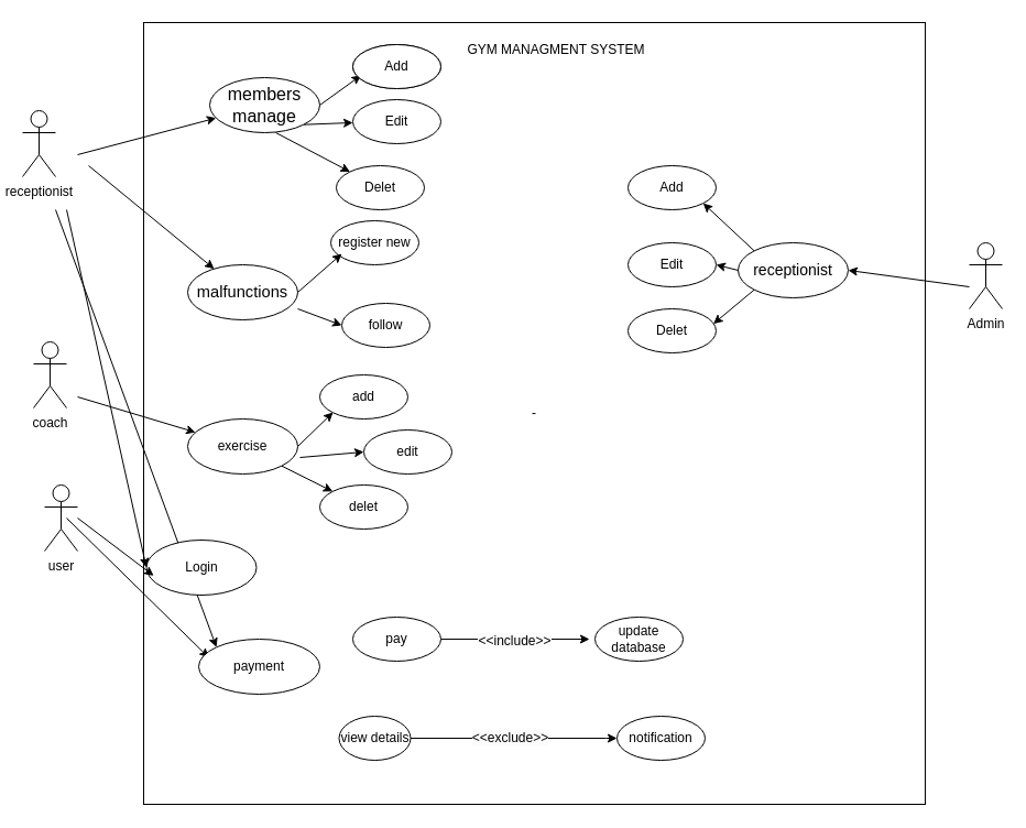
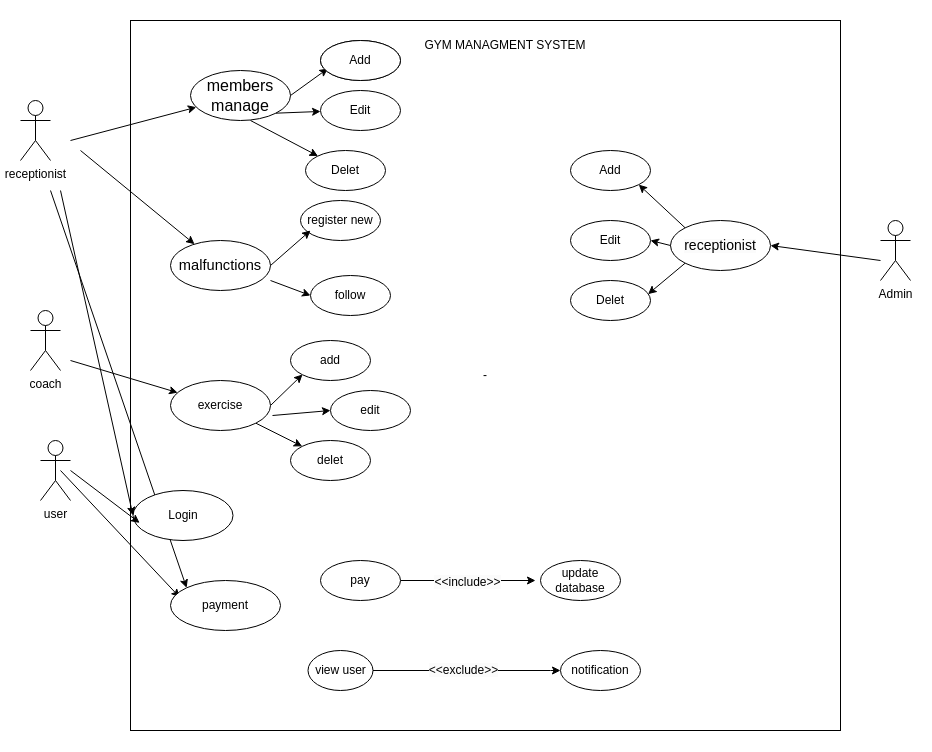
  <mxCell id="0" />
  <mxCell id="1" parent="0" />
  <mxCell id="2" value="&lt;div&gt;receptionist&lt;/div&gt;" style="shape=umlActor;verticalLabelPosition=bottom;verticalAlign=top;html=1;outlineConnect=0;" parent="1" vertex="1"><mxGeometry x="20" y="100" width="30" height="60" as="geometry" /></mxCell>
  <mxCell id="3" value="user" style="shape=umlActor;verticalLabelPosition=bottom;verticalAlign=top;html=1;outlineConnect=0;" parent="1" vertex="1"><mxGeometry x="40" y="440" width="30" height="60" as="geometry" /></mxCell>
  <mxCell id="4" value="&lt;br&gt;-&lt;div&gt;&lt;br/&gt;&lt;/div&gt;" style="whiteSpace=wrap;html=1;aspect=fixed;direction=east;" parent="1" vertex="1"><mxGeometry x="130" y="20" width="710" height="710" as="geometry" /></mxCell>
  <mxCell id="5" value="&lt;font size=&quot;3&quot;&gt;members&lt;/font&gt;&lt;div&gt;&lt;font size=&quot;3&quot;&gt;manage&lt;/font&gt;&lt;/div&gt;" style="ellipse;whiteSpace=wrap;html=1;" parent="1" vertex="1"><mxGeometry x="190" y="70" width="100" height="50" as="geometry" /></mxCell>
  <mxCell id="6" value="&lt;span id=&quot;docs-internal-guid-0da1855b-7fff-348a-785c-f780212f575f&quot;&gt;&lt;span style=&quot;font-size: 11pt; font-family: Arial, sans-serif; background-color: transparent; font-variant-numeric: normal; font-variant-east-asian: normal; font-variant-alternates: normal; font-variant-position: normal; font-variant-emoji: normal; vertical-align: baseline; white-space-collapse: preserve;&quot;&gt;malfunctions&lt;/span&gt;&lt;/span&gt;" style="ellipse;whiteSpace=wrap;html=1;" parent="1" vertex="1"><mxGeometry x="170" y="240" width="100" height="50" as="geometry" /></mxCell>
  <mxCell id="7" value="Add" style="ellipse;whiteSpace=wrap;html=1;" parent="1" vertex="1"><mxGeometry x="320" y="40" width="80" height="40" as="geometry" /></mxCell>
  <mxCell id="8" value="register new" style="ellipse;whiteSpace=wrap;html=1;" parent="1" vertex="1"><mxGeometry x="300" y="200" width="80" height="40" as="geometry" /></mxCell>
  <mxCell id="9" value="delet" style="ellipse;whiteSpace=wrap;html=1;" parent="1" vertex="1"><mxGeometry x="290" y="440" width="80" height="40" as="geometry" /></mxCell>
  <mxCell id="10" value="add" style="ellipse;whiteSpace=wrap;html=1;" parent="1" vertex="1"><mxGeometry x="290" y="340" width="80" height="40" as="geometry" /></mxCell>
  <mxCell id="11" value="follow" style="ellipse;whiteSpace=wrap;html=1;" parent="1" vertex="1"><mxGeometry x="310" y="275" width="80" height="40" as="geometry" /></mxCell>
  <mxCell id="12" value="edit" style="ellipse;whiteSpace=wrap;html=1;" parent="1" vertex="1"><mxGeometry x="330" y="390" width="80" height="40" as="geometry" /></mxCell>
  <mxCell id="13" value="Edit" style="ellipse;whiteSpace=wrap;html=1;" parent="1" vertex="1"><mxGeometry x="320" y="90" width="80" height="40" as="geometry" /></mxCell>
  <mxCell id="14" value="Delet" style="ellipse;whiteSpace=wrap;html=1;" parent="1" vertex="1"><mxGeometry x="305" y="150" width="80" height="40" as="geometry" /></mxCell>
  <mxCell id="15" value="update database" style="ellipse;whiteSpace=wrap;html=1;" parent="1" vertex="1"><mxGeometry x="540" y="560" width="80" height="40" as="geometry" /></mxCell>
- <mxCell id="16" value="view details" style="ellipse;whiteSpace=wrap;html=1;" parent="1" vertex="1"><mxGeometry x="307.5" y="650" width="65" height="40" as="geometry" /></mxCell>
+ <mxCell id="16" value="view user" style="ellipse;whiteSpace=wrap;html=1;" parent="1" vertex="1"><mxGeometry x="307.5" y="650" width="65" height="40" as="geometry" /></mxCell>
  <mxCell id="17" style="edgeStyle=orthogonalEdgeStyle;rounded=0;orthogonalLoop=1;jettySize=auto;html=1;entryX=0;entryY=0.5;entryDx=0;entryDy=0;" parent="1" edge="1"><mxGeometry relative="1" as="geometry"><mxPoint x="400" y="580" as="sourcePoint" /><mxPoint x="535" y="580" as="targetPoint" /></mxGeometry></mxCell>
  <mxCell id="18" value="&lt;span style=&quot;font-size: 12px; text-wrap-mode: wrap; background-color: rgb(251, 251, 251);&quot;&gt;&amp;lt;&amp;lt;include&amp;gt;&amp;gt;&lt;/span&gt;" style="edgeLabel;html=1;align=center;verticalAlign=middle;resizable=0;points=[];" parent="17" connectable="0" vertex="1"><mxGeometry x="-0.024" y="-1" relative="1" as="geometry"><mxPoint as="offset" /></mxGeometry></mxCell>
  <mxCell id="19" value="pay" style="ellipse;whiteSpace=wrap;html=1;strokeColor=default;" parent="1" vertex="1"><mxGeometry x="320" y="560" width="80" height="40" as="geometry" /></mxCell>
  <mxCell id="20" value="notification" style="ellipse;whiteSpace=wrap;html=1;" parent="1" vertex="1"><mxGeometry x="560" y="650" width="80" height="40" as="geometry" /></mxCell>
  <mxCell id="21" style="edgeStyle=orthogonalEdgeStyle;rounded=0;orthogonalLoop=1;jettySize=auto;html=1;" parent="1" source="16" edge="1"><mxGeometry relative="1" as="geometry"><mxPoint x="560" y="670" as="targetPoint" /><Array as="points"><mxPoint x="550" y="670" /><mxPoint x="550" y="670" /></Array></mxGeometry></mxCell>
  <mxCell id="22" value="&lt;span style=&quot;font-size: 12px; text-wrap-mode: wrap; background-color: rgb(251, 251, 251);&quot;&gt;&amp;lt;&amp;lt;exclude&amp;gt;&amp;gt;&lt;/span&gt;" style="edgeLabel;html=1;align=center;verticalAlign=middle;resizable=0;points=[];" parent="21" connectable="0" vertex="1"><mxGeometry x="-0.035" y="1" relative="1" as="geometry"><mxPoint as="offset" /></mxGeometry></mxCell>
  <mxCell id="23" value="" style="endArrow=classic;html=1;rounded=0;" parent="1" target="5" edge="1"><mxGeometry width="50" height="50" relative="1" as="geometry"><mxPoint x="70" y="140" as="sourcePoint" /><mxPoint x="120" y="90" as="targetPoint" /></mxGeometry></mxCell>
  <mxCell id="24" value="" style="endArrow=classic;html=1;rounded=0;" parent="1" target="6" edge="1"><mxGeometry width="50" height="50" relative="1" as="geometry"><mxPoint x="80" y="150" as="sourcePoint" /><mxPoint x="130" y="100" as="targetPoint" /></mxGeometry></mxCell>
  <mxCell id="25" value="" style="endArrow=classic;html=1;rounded=0;entryX=0.093;entryY=0.7;entryDx=0;entryDy=0;entryPerimeter=0;exitX=1;exitY=0.5;exitDx=0;exitDy=0;" parent="1" source="5" target="7" edge="1"><mxGeometry width="50" height="50" relative="1" as="geometry"><mxPoint x="290" y="100" as="sourcePoint" /><mxPoint x="340" y="50" as="targetPoint" /></mxGeometry></mxCell>
  <mxCell id="26" value="" style="endArrow=classic;html=1;rounded=0;exitX=1;exitY=1;exitDx=0;exitDy=0;" parent="1" source="5" target="13" edge="1"><mxGeometry width="50" height="50" relative="1" as="geometry"><mxPoint x="290" y="130" as="sourcePoint" /><mxPoint x="340" y="80" as="targetPoint" /></mxGeometry></mxCell>
  <mxCell id="27" value="" style="endArrow=classic;html=1;rounded=0;" parent="1" target="14" edge="1"><mxGeometry width="50" height="50" relative="1" as="geometry"><mxPoint x="250" y="120" as="sourcePoint" /><mxPoint x="290" y="60" as="targetPoint" /></mxGeometry></mxCell>
  <mxCell id="28" value="" style="endArrow=classic;html=1;rounded=0;exitX=1;exitY=0.5;exitDx=0;exitDy=0;" parent="1" source="6" edge="1"><mxGeometry width="50" height="50" relative="1" as="geometry"><mxPoint x="280" y="260" as="sourcePoint" /><mxPoint x="310" y="230" as="targetPoint" /></mxGeometry></mxCell>
  <mxCell id="29" value="" style="endArrow=classic;html=1;rounded=0;entryX=0;entryY=0.5;entryDx=0;entryDy=0;" parent="1" target="11" edge="1"><mxGeometry width="50" height="50" relative="1" as="geometry"><mxPoint x="270" y="280" as="sourcePoint" /><mxPoint x="290" y="230" as="targetPoint" /></mxGeometry></mxCell>
  <mxCell id="30" value="" style="endArrow=classic;html=1;rounded=0;entryX=0;entryY=1;entryDx=0;entryDy=0;exitX=1;exitY=0.5;exitDx=0;exitDy=0;" parent="1" target="10" edge="1"><mxGeometry width="50" height="50" relative="1" as="geometry"><mxPoint x="270" y="405" as="sourcePoint" /><mxPoint x="330" y="350" as="targetPoint" /><Array as="points"><mxPoint x="302" y="374" /></Array></mxGeometry></mxCell>
  <mxCell id="31" value="" style="endArrow=classic;html=1;rounded=0;entryX=0;entryY=0;entryDx=0;entryDy=0;exitX=1;exitY=1;exitDx=0;exitDy=0;" parent="1" target="9" edge="1"><mxGeometry width="50" height="50" relative="1" as="geometry"><mxPoint x="255.355" y="422.678" as="sourcePoint" /><mxPoint x="330" y="400" as="targetPoint" /></mxGeometry></mxCell>
  <mxCell id="32" value="" style="endArrow=classic;html=1;rounded=0;entryX=0;entryY=0.5;entryDx=0;entryDy=0;" parent="1" target="12" edge="1"><mxGeometry width="50" height="50" relative="1" as="geometry"><mxPoint x="272" y="415" as="sourcePoint" /><mxPoint x="310" y="380" as="targetPoint" /></mxGeometry></mxCell>
  <mxCell id="33" value="exercise" style="ellipse;whiteSpace=wrap;html=1;" parent="1" vertex="1"><mxGeometry x="170" y="380" width="100" height="50" as="geometry" /></mxCell>
  <mxCell id="34" value="" style="endArrow=classic;html=1;rounded=0;entryX=0.084;entryY=0.336;entryDx=0;entryDy=0;entryPerimeter=0;" parent="1" target="36" edge="1"><mxGeometry width="50" height="50" relative="1" as="geometry"><mxPoint x="60" y="470" as="sourcePoint" /><mxPoint x="180" y="545" as="targetPoint" /></mxGeometry></mxCell>
  <mxCell id="35" value="" style="endArrow=classic;html=1;rounded=0;entryX=0;entryY=0;entryDx=0;entryDy=0;" parent="1" target="36" edge="1"><mxGeometry width="50" height="50" relative="1" as="geometry"><mxPoint x="50" y="190" as="sourcePoint" /><mxPoint x="186.6" y="533.6" as="targetPoint" /></mxGeometry></mxCell>
- <mxCell id="36" value="payment" style="ellipse;whiteSpace=wrap;html=1;" parent="1" vertex="1"><mxGeometry x="180" y="580" width="110" height="50" as="geometry" /></mxCell>
+ <mxCell id="36" value="payment" style="ellipse;whiteSpace=wrap;html=1;" parent="1" vertex="1"><mxGeometry x="170" y="580" width="110" height="50" as="geometry" /></mxCell>
  <mxCell id="37" value="Login" style="ellipse;whiteSpace=wrap;html=1;" parent="1" vertex="1"><mxGeometry x="132.5" y="490" width="100" height="50" as="geometry" /></mxCell>
  <mxCell id="38" value="" style="endArrow=classic;html=1;rounded=0;entryX=0;entryY=0.5;entryDx=0;entryDy=0;" parent="1" target="37" edge="1"><mxGeometry width="50" height="50" relative="1" as="geometry"><mxPoint x="60" y="190" as="sourcePoint" /><mxPoint x="110" y="140" as="targetPoint" /></mxGeometry></mxCell>
  <mxCell id="39" value="" style="endArrow=classic;html=1;rounded=0;entryX=0.066;entryY=0.648;entryDx=0;entryDy=0;entryPerimeter=0;" parent="1" target="37" edge="1"><mxGeometry width="50" height="50" relative="1" as="geometry"><mxPoint x="70" y="470" as="sourcePoint" /><mxPoint x="120" y="420" as="targetPoint" /></mxGeometry></mxCell>
  <mxCell id="40" value="Admin&lt;div&gt;&lt;br&gt;&lt;/div&gt;" style="shape=umlActor;verticalLabelPosition=bottom;verticalAlign=top;html=1;outlineConnect=0;" parent="1" vertex="1"><mxGeometry x="880" y="220" width="30" height="60" as="geometry" /></mxCell>
  <mxCell id="41" value="coach&lt;div&gt;&lt;br&gt;&lt;/div&gt;" style="shape=umlActor;verticalLabelPosition=bottom;verticalAlign=top;html=1;outlineConnect=0;" parent="1" vertex="1"><mxGeometry x="30" y="310" width="30" height="60" as="geometry" /></mxCell>
  <mxCell id="42" value="" style="endArrow=classic;html=1;rounded=0;" parent="1" target="33" edge="1"><mxGeometry width="50" height="50" relative="1" as="geometry"><mxPoint x="70" y="360" as="sourcePoint" /><mxPoint x="120" y="310" as="targetPoint" /></mxGeometry></mxCell>
  <mxCell id="43" value="&lt;br&gt;&lt;span style=&quot;color: rgb(0, 0, 0); font-family: Helvetica; font-style: normal; font-variant-ligatures: normal; font-variant-caps: normal; font-weight: 400; letter-spacing: normal; orphans: 2; text-align: center; text-indent: 0px; text-transform: none; widows: 2; word-spacing: 0px; -webkit-text-stroke-width: 0px; white-space: nowrap; background-color: rgb(251, 251, 251); text-decoration-thickness: initial; text-decoration-style: initial; text-decoration-color: initial; float: none; display: inline !important;&quot;&gt;&lt;font style=&quot;font-size: 14px;&quot;&gt;receptionist&lt;/font&gt;&lt;/span&gt;&lt;div&gt;&lt;br/&gt;&lt;/div&gt;" style="ellipse;whiteSpace=wrap;html=1;" parent="1" vertex="1"><mxGeometry x="670" y="220" width="100" height="50" as="geometry" /></mxCell>
  <mxCell id="44" value="Add" style="ellipse;whiteSpace=wrap;html=1;" parent="1" vertex="1"><mxGeometry x="320" y="40" width="80" height="40" as="geometry" /></mxCell>
  <mxCell id="45" value="Add" style="ellipse;whiteSpace=wrap;html=1;" parent="1" vertex="1"><mxGeometry x="570" y="150" width="80" height="40" as="geometry" /></mxCell>
  <mxCell id="46" value="Edit" style="ellipse;whiteSpace=wrap;html=1;" parent="1" vertex="1"><mxGeometry x="570" y="220" width="80" height="40" as="geometry" /></mxCell>
  <mxCell id="47" value="Delet" style="ellipse;whiteSpace=wrap;html=1;" parent="1" vertex="1"><mxGeometry x="570" y="280" width="80" height="40" as="geometry" /></mxCell>
  <mxCell id="48" value="" style="endArrow=classic;html=1;rounded=0;entryX=1;entryY=0.5;entryDx=0;entryDy=0;" parent="1" target="43" edge="1"><mxGeometry width="50" height="50" relative="1" as="geometry"><mxPoint x="880" y="260" as="sourcePoint" /><mxPoint x="930" y="210" as="targetPoint" /></mxGeometry></mxCell>
  <mxCell id="49" value="" style="endArrow=classic;html=1;rounded=0;exitX=0;exitY=0;exitDx=0;exitDy=0;entryX=1;entryY=1;entryDx=0;entryDy=0;" parent="1" source="43" target="45" edge="1"><mxGeometry width="50" height="50" relative="1" as="geometry"><mxPoint x="540" y="220" as="sourcePoint" /><mxPoint x="770" y="170" as="targetPoint" /></mxGeometry></mxCell>
  <mxCell id="50" value="" style="endArrow=classic;html=1;rounded=0;exitX=0;exitY=0.5;exitDx=0;exitDy=0;entryX=1;entryY=0.5;entryDx=0;entryDy=0;" parent="1" source="43" target="46" edge="1"><mxGeometry width="50" height="50" relative="1" as="geometry"><mxPoint x="580" y="270" as="sourcePoint" /><mxPoint x="630" y="220" as="targetPoint" /></mxGeometry></mxCell>
  <mxCell id="51" value="" style="endArrow=classic;html=1;rounded=0;entryX=0.97;entryY=0.34;entryDx=0;entryDy=0;entryPerimeter=0;exitX=0;exitY=1;exitDx=0;exitDy=0;" parent="1" source="43" target="47" edge="1"><mxGeometry width="50" height="50" relative="1" as="geometry"><mxPoint x="660" y="300" as="sourcePoint" /><mxPoint x="710" y="250" as="targetPoint" /></mxGeometry></mxCell>
  <mxCell id="52" value="GYM MANAGMENT SYSTEM" style="text;strokeColor=none;align=center;fillColor=none;html=1;verticalAlign=middle;whiteSpace=wrap;rounded=0;" vertex="1" parent="1"><mxGeometry x="390" y="30" width="230" height="30" as="geometry" /></mxCell>
